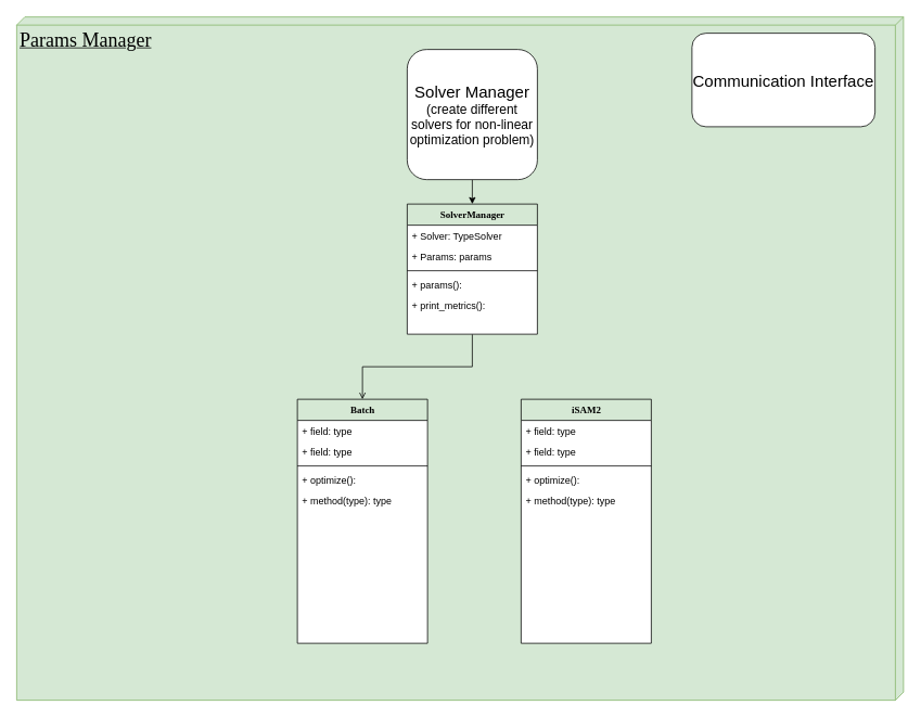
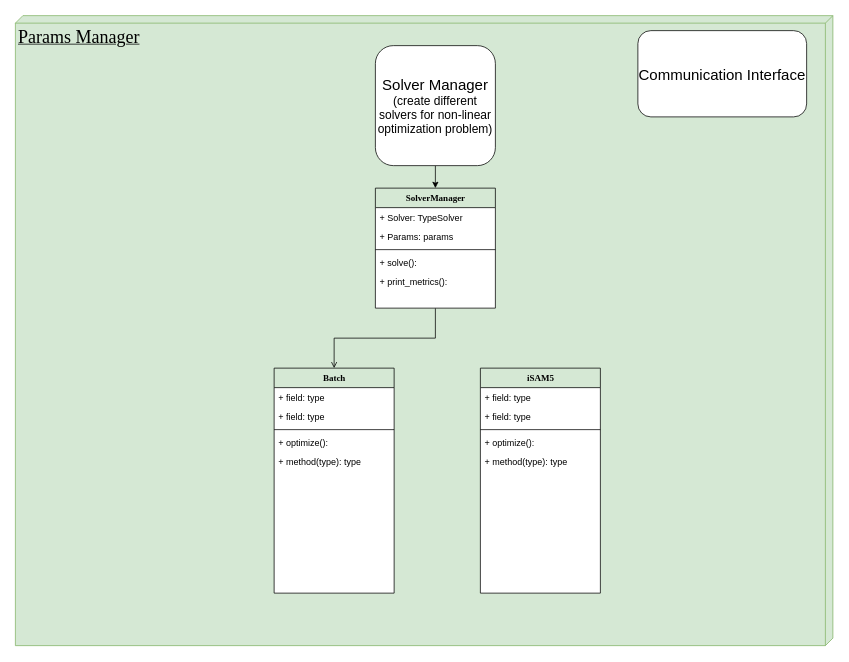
  <mxCell id="0" />
  <mxCell id="1" parent="0" />
  <mxCell id="2" value="&lt;font style=&quot;font-size: 24px;&quot;&gt;Params Manager&lt;/font&gt;" style="verticalAlign=top;align=left;spacingTop=8;spacingLeft=2;spacingRight=12;shape=cube;size=10;direction=south;fontStyle=4;html=1;rounded=0;shadow=0;comic=0;labelBackgroundColor=none;strokeWidth=1;fontFamily=Verdana;fontSize=12;fillColor=#d5e8d4;strokeColor=#82b366;" vertex="1" parent="1"><mxGeometry x="20" width="1090" height="840" as="geometry" y="20" /></mxCell>
  <mxCell id="3" style="edgeStyle=orthogonalEdgeStyle;rounded=0;orthogonalLoop=1;jettySize=auto;html=1;exitX=0.5;exitY=1;exitDx=0;exitDy=0;entryX=0.5;entryY=0;entryDx=0;entryDy=0;" edge="1" parent="1" source="4" target="7"><mxGeometry relative="1" as="geometry" /></mxCell>
  <mxCell id="4" value="&lt;font style=&quot;&quot;&gt;&lt;span style=&quot;font-size: 20px;&quot;&gt;Solver Manager&lt;/span&gt;&lt;br&gt;&lt;font style=&quot;font-size: 16px;&quot;&gt;(create different solvers for non-linear optimization problem)&lt;/font&gt;&lt;br&gt;&lt;/font&gt;" style="rounded=1;whiteSpace=wrap;html=1;" vertex="1" parent="1"><mxGeometry x="500" y="60" width="160" height="160" as="geometry" /></mxCell>
  <mxCell id="5" value="&lt;font style=&quot;font-size: 20px;&quot;&gt;Communication Interface&lt;/font&gt;" style="rounded=1;whiteSpace=wrap;html=1;" vertex="1" parent="1"><mxGeometry x="850" y="40" width="225" height="115" as="geometry" /></mxCell>
  <mxCell id="6" style="edgeStyle=orthogonalEdgeStyle;rounded=0;orthogonalLoop=1;jettySize=auto;html=1;exitX=0.5;exitY=1;exitDx=0;exitDy=0;entryX=0.5;entryY=0;entryDx=0;entryDy=0;endArrow=open;" edge="1" parent="1" source="7" target="13"><mxGeometry relative="1" as="geometry" /></mxCell>
  <mxCell id="7" value="SolverManager" style="swimlane;html=1;fontStyle=1;align=center;verticalAlign=top;childLayout=stackLayout;horizontal=1;startSize=26;horizontalStack=0;resizeParent=1;resizeLast=0;collapsible=1;marginBottom=0;swimlaneFillColor=#ffffff;rounded=0;shadow=0;comic=0;labelBackgroundColor=none;strokeWidth=1;fillColor=none;fontFamily=Verdana;fontSize=12" vertex="1" parent="1"><mxGeometry x="500" y="250" width="160" height="160" as="geometry" /></mxCell>
  <mxCell id="8" value="+ Solver: TypeSolver" style="text;html=1;strokeColor=none;fillColor=none;align=left;verticalAlign=top;spacingLeft=4;spacingRight=4;whiteSpace=wrap;overflow=hidden;rotatable=0;points=[[0,0.5],[1,0.5]];portConstraint=eastwest;" vertex="1" parent="7"><mxGeometry y="26" width="160" height="26" as="geometry" /></mxCell>
  <mxCell id="9" value="+ Params: params" style="text;html=1;strokeColor=none;fillColor=none;align=left;verticalAlign=top;spacingLeft=4;spacingRight=4;whiteSpace=wrap;overflow=hidden;rotatable=0;points=[[0,0.5],[1,0.5]];portConstraint=eastwest;" vertex="1" parent="7"><mxGeometry y="52" width="160" height="26" as="geometry" /></mxCell>
  <mxCell id="10" value="" style="line;html=1;strokeWidth=1;fillColor=none;align=left;verticalAlign=middle;spacingTop=-1;spacingLeft=3;spacingRight=3;rotatable=0;labelPosition=right;points=[];portConstraint=eastwest;" vertex="1" parent="7"><mxGeometry y="78" width="160" height="8" as="geometry" /></mxCell>
- <mxCell id="11" value="+ params():&amp;nbsp;" style="text;html=1;strokeColor=none;fillColor=none;align=left;verticalAlign=top;spacingLeft=4;spacingRight=4;whiteSpace=wrap;overflow=hidden;rotatable=0;points=[[0,0.5],[1,0.5]];portConstraint=eastwest;" vertex="1" parent="7"><mxGeometry y="86" width="160" height="26" as="geometry" /></mxCell>
+ <mxCell id="11" value="+ solve():&amp;nbsp;" style="text;html=1;strokeColor=none;fillColor=none;align=left;verticalAlign=top;spacingLeft=4;spacingRight=4;whiteSpace=wrap;overflow=hidden;rotatable=0;points=[[0,0.5],[1,0.5]];portConstraint=eastwest;" vertex="1" parent="7"><mxGeometry y="86" width="160" height="26" as="geometry" /></mxCell>
  <mxCell id="12" value="+ print_metrics():&amp;nbsp;" style="text;html=1;strokeColor=none;fillColor=none;align=left;verticalAlign=top;spacingLeft=4;spacingRight=4;whiteSpace=wrap;overflow=hidden;rotatable=0;points=[[0,0.5],[1,0.5]];portConstraint=eastwest;" vertex="1" parent="7"><mxGeometry y="112" width="160" height="26" as="geometry" /></mxCell>
  <mxCell id="13" value="Batch" style="swimlane;html=1;fontStyle=1;align=center;verticalAlign=top;childLayout=stackLayout;horizontal=1;startSize=26;horizontalStack=0;resizeParent=1;resizeLast=0;collapsible=1;marginBottom=0;swimlaneFillColor=#ffffff;rounded=0;shadow=0;comic=0;labelBackgroundColor=none;strokeWidth=1;fillColor=none;fontFamily=Verdana;fontSize=12" vertex="1" parent="1"><mxGeometry x="365" y="490" width="160" height="300" as="geometry" /></mxCell>
  <mxCell id="14" value="+ field: type" style="text;html=1;strokeColor=none;fillColor=none;align=left;verticalAlign=top;spacingLeft=4;spacingRight=4;whiteSpace=wrap;overflow=hidden;rotatable=0;points=[[0,0.5],[1,0.5]];portConstraint=eastwest;" vertex="1" parent="13"><mxGeometry y="26" width="160" height="26" as="geometry" /></mxCell>
  <mxCell id="15" value="+ field: type" style="text;html=1;strokeColor=none;fillColor=none;align=left;verticalAlign=top;spacingLeft=4;spacingRight=4;whiteSpace=wrap;overflow=hidden;rotatable=0;points=[[0,0.5],[1,0.5]];portConstraint=eastwest;" vertex="1" parent="13"><mxGeometry y="52" width="160" height="26" as="geometry" /></mxCell>
  <mxCell id="16" value="" style="line;html=1;strokeWidth=1;fillColor=none;align=left;verticalAlign=middle;spacingTop=-1;spacingLeft=3;spacingRight=3;rotatable=0;labelPosition=right;points=[];portConstraint=eastwest;" vertex="1" parent="13"><mxGeometry y="78" width="160" height="8" as="geometry" /></mxCell>
  <mxCell id="17" value="+ optimize():&amp;nbsp;" style="text;html=1;strokeColor=none;fillColor=none;align=left;verticalAlign=top;spacingLeft=4;spacingRight=4;whiteSpace=wrap;overflow=hidden;rotatable=0;points=[[0,0.5],[1,0.5]];portConstraint=eastwest;" vertex="1" parent="13"><mxGeometry y="86" width="160" height="26" as="geometry" /></mxCell>
  <mxCell id="18" value="+ method(type): type" style="text;html=1;strokeColor=none;fillColor=none;align=left;verticalAlign=top;spacingLeft=4;spacingRight=4;whiteSpace=wrap;overflow=hidden;rotatable=0;points=[[0,0.5],[1,0.5]];portConstraint=eastwest;" vertex="1" parent="13"><mxGeometry y="112" width="160" height="26" as="geometry" /></mxCell>
- <mxCell id="19" value="iSAM2" style="swimlane;html=1;fontStyle=1;align=center;verticalAlign=top;childLayout=stackLayout;horizontal=1;startSize=26;horizontalStack=0;resizeParent=1;resizeLast=0;collapsible=1;marginBottom=0;swimlaneFillColor=#ffffff;rounded=0;shadow=0;comic=0;labelBackgroundColor=none;strokeWidth=1;fillColor=none;fontFamily=Verdana;fontSize=12" vertex="1" parent="1"><mxGeometry x="640" y="490" width="160" height="300" as="geometry" /></mxCell>
+ <mxCell id="19" value="iSAM5" style="swimlane;html=1;fontStyle=1;align=center;verticalAlign=top;childLayout=stackLayout;horizontal=1;startSize=26;horizontalStack=0;resizeParent=1;resizeLast=0;collapsible=1;marginBottom=0;swimlaneFillColor=#ffffff;rounded=0;shadow=0;comic=0;labelBackgroundColor=none;strokeWidth=1;fillColor=none;fontFamily=Verdana;fontSize=12" vertex="1" parent="1"><mxGeometry x="640" y="490" width="160" height="300" as="geometry" /></mxCell>
  <mxCell id="20" value="+ field: type" style="text;html=1;strokeColor=none;fillColor=none;align=left;verticalAlign=top;spacingLeft=4;spacingRight=4;whiteSpace=wrap;overflow=hidden;rotatable=0;points=[[0,0.5],[1,0.5]];portConstraint=eastwest;" vertex="1" parent="19"><mxGeometry y="26" width="160" height="26" as="geometry" /></mxCell>
  <mxCell id="21" value="+ field: type" style="text;html=1;strokeColor=none;fillColor=none;align=left;verticalAlign=top;spacingLeft=4;spacingRight=4;whiteSpace=wrap;overflow=hidden;rotatable=0;points=[[0,0.5],[1,0.5]];portConstraint=eastwest;" vertex="1" parent="19"><mxGeometry y="52" width="160" height="26" as="geometry" /></mxCell>
  <mxCell id="22" value="" style="line;html=1;strokeWidth=1;fillColor=none;align=left;verticalAlign=middle;spacingTop=-1;spacingLeft=3;spacingRight=3;rotatable=0;labelPosition=right;points=[];portConstraint=eastwest;" vertex="1" parent="19"><mxGeometry y="78" width="160" height="8" as="geometry" /></mxCell>
  <mxCell id="23" value="+ optimize():&amp;nbsp;" style="text;html=1;strokeColor=none;fillColor=none;align=left;verticalAlign=top;spacingLeft=4;spacingRight=4;whiteSpace=wrap;overflow=hidden;rotatable=0;points=[[0,0.5],[1,0.5]];portConstraint=eastwest;" vertex="1" parent="19"><mxGeometry y="86" width="160" height="26" as="geometry" /></mxCell>
  <mxCell id="24" value="+ method(type): type" style="text;html=1;strokeColor=none;fillColor=none;align=left;verticalAlign=top;spacingLeft=4;spacingRight=4;whiteSpace=wrap;overflow=hidden;rotatable=0;points=[[0,0.5],[1,0.5]];portConstraint=eastwest;" vertex="1" parent="19"><mxGeometry y="112" width="160" height="26" as="geometry" /></mxCell>
